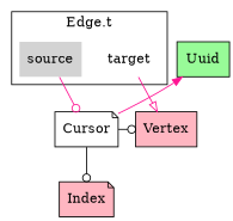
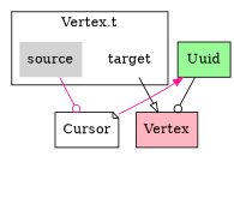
  digraph {
    compound=true
    concentrate=true
    rankdir=TB
    splines=true
    node [fillcolor=lightpink shape=box style=filled]
    edge [arrowhead=odot color=black]
    n1 [label=Vertex]
    Cursor [fillcolor=white shape=note]
    source [fillcolor=lightgrey shape=none]
    target [fillcolor=white shape=none]
-   Index [shape=note]
    Uuid [fillcolor=palegreen]
    subgraph sub_1 {
      rank=same
      n1
      Cursor
    }
    subgraph cluster_2 {
-     label="Edge.t"
+     label="Vertex.t"
      source
      target
    }
-   Cursor -> n1
-   Cursor -> Index
+   Uuid -> n1
    source -> Cursor [color=deeppink]
-   target -> n1 [arrowhead=onormal color=deeppink]
+   target -> n1 [arrowhead=onormal]
    Uuid -> Cursor [arrowhead=vee color=deeppink dir=back]
  }
